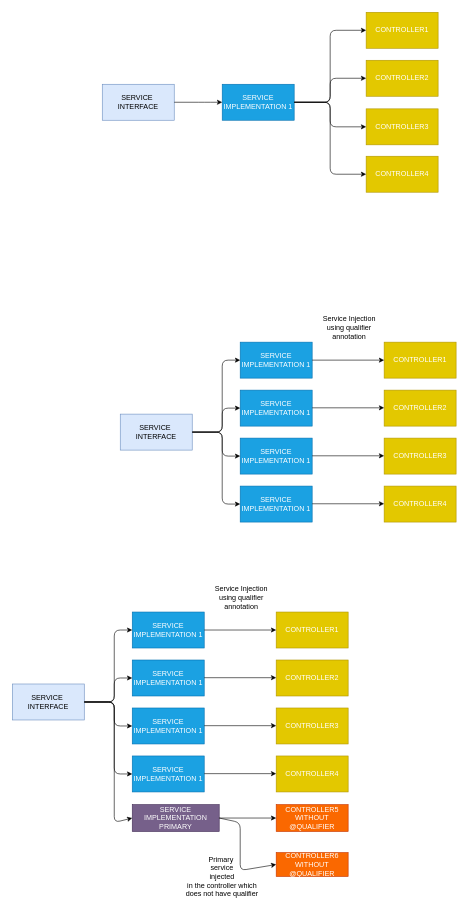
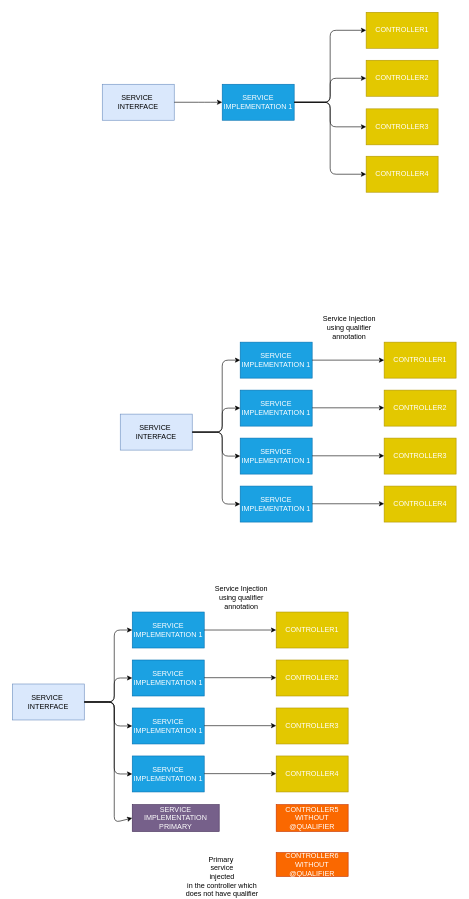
  <mxCell id="0" />
  <mxCell id="1" parent="0" />
  <mxCell id="2" value="" style="group" vertex="1" connectable="0" parent="1"><mxGeometry x="200" y="521" width="560" height="349" as="geometry" /></mxCell>
  <mxCell id="3" value="Service Injection using qualifier&lt;br&gt;annotation" style="text;html=1;strokeColor=none;fillColor=none;align=center;verticalAlign=middle;whiteSpace=wrap;rounded=0;" vertex="1" parent="2"><mxGeometry x="332" width="100" height="49" as="geometry" /></mxCell>
  <mxCell id="4" value="" style="group" vertex="1" connectable="0" parent="2"><mxGeometry y="49" width="560" height="300" as="geometry" /></mxCell>
  <mxCell id="5" value="SERVICE&amp;nbsp;&lt;br&gt;INTERFACE" style="rounded=0;whiteSpace=wrap;html=1;fillColor=#dae8fc;strokeColor=#6c8ebf;" vertex="1" parent="4"><mxGeometry y="120" width="120" height="60" as="geometry" /></mxCell>
  <mxCell id="6" value="SERVICE&lt;br&gt;IMPLEMENTATION 1" style="rounded=0;whiteSpace=wrap;html=1;fillColor=#1ba1e2;strokeColor=#006EAF;fontColor=#ffffff;" vertex="1" parent="4"><mxGeometry x="200" width="120" height="60" as="geometry" /></mxCell>
  <mxCell id="7" value="SERVICE&lt;br&gt;IMPLEMENTATION 1" style="rounded=0;whiteSpace=wrap;html=1;fillColor=#1ba1e2;strokeColor=#006EAF;fontColor=#ffffff;" vertex="1" parent="4"><mxGeometry x="200" y="80" width="120" height="60" as="geometry" /></mxCell>
  <mxCell id="8" value="SERVICE&lt;br&gt;IMPLEMENTATION 1" style="rounded=0;whiteSpace=wrap;html=1;fillColor=#1ba1e2;strokeColor=#006EAF;fontColor=#ffffff;" vertex="1" parent="4"><mxGeometry x="200" y="160" width="120" height="60" as="geometry" /></mxCell>
  <mxCell id="9" value="SERVICE&lt;br&gt;IMPLEMENTATION 1" style="rounded=0;whiteSpace=wrap;html=1;fillColor=#1ba1e2;strokeColor=#006EAF;fontColor=#ffffff;" vertex="1" parent="4"><mxGeometry x="200" y="240" width="120" height="60" as="geometry" /></mxCell>
  <mxCell id="10" value="CONTROLLER1" style="rounded=0;whiteSpace=wrap;html=1;fillColor=#e3c800;strokeColor=#B09500;fontColor=#ffffff;" vertex="1" parent="4"><mxGeometry x="440" width="120" height="60" as="geometry" /></mxCell>
  <mxCell id="11" value="CONTROLLER2" style="rounded=0;whiteSpace=wrap;html=1;fillColor=#e3c800;strokeColor=#B09500;fontColor=#ffffff;" vertex="1" parent="4"><mxGeometry x="440" y="80" width="120" height="60" as="geometry" /></mxCell>
  <mxCell id="12" value="CONTROLLER3" style="rounded=0;whiteSpace=wrap;html=1;fillColor=#e3c800;strokeColor=#B09500;fontColor=#ffffff;" vertex="1" parent="4"><mxGeometry x="440" y="160" width="120" height="60" as="geometry" /></mxCell>
  <mxCell id="13" value="CONTROLLER4" style="rounded=0;whiteSpace=wrap;html=1;fillColor=#e3c800;strokeColor=#B09500;fontColor=#ffffff;" vertex="1" parent="4"><mxGeometry x="440" y="240" width="120" height="60" as="geometry" /></mxCell>
  <mxCell id="14" value="" style="endArrow=classic;html=1;exitX=1;exitY=0.5;exitDx=0;exitDy=0;entryX=0;entryY=0.5;entryDx=0;entryDy=0;" edge="1" parent="4" source="5" target="6"><mxGeometry width="50" height="50" relative="1" as="geometry"><mxPoint x="310" y="150" as="sourcePoint" /><mxPoint x="360" y="100" as="targetPoint" /><Array as="points"><mxPoint x="170" y="150" /><mxPoint x="170" y="30" /></Array></mxGeometry></mxCell>
  <mxCell id="15" value="" style="endArrow=classic;html=1;entryX=0;entryY=0.5;entryDx=0;entryDy=0;" edge="1" parent="4" target="7"><mxGeometry width="50" height="50" relative="1" as="geometry"><mxPoint x="120" y="150" as="sourcePoint" /><mxPoint x="170" y="100" as="targetPoint" /><Array as="points"><mxPoint x="170" y="150" /><mxPoint x="170" y="110" /></Array></mxGeometry></mxCell>
  <mxCell id="16" value="" style="endArrow=classic;html=1;exitX=1;exitY=0.5;exitDx=0;exitDy=0;entryX=0;entryY=0.5;entryDx=0;entryDy=0;" edge="1" parent="4" source="5" target="8"><mxGeometry width="50" height="50" relative="1" as="geometry"><mxPoint x="310" y="150" as="sourcePoint" /><mxPoint x="360" y="100" as="targetPoint" /><Array as="points"><mxPoint x="170" y="150" /><mxPoint x="170" y="190" /></Array></mxGeometry></mxCell>
  <mxCell id="17" value="" style="endArrow=classic;html=1;exitX=1;exitY=0.5;exitDx=0;exitDy=0;entryX=0;entryY=0.5;entryDx=0;entryDy=0;" edge="1" parent="4" source="5" target="9"><mxGeometry width="50" height="50" relative="1" as="geometry"><mxPoint x="310" y="150" as="sourcePoint" /><mxPoint x="360" y="100" as="targetPoint" /><Array as="points"><mxPoint x="170" y="150" /><mxPoint x="170" y="270" /></Array></mxGeometry></mxCell>
  <mxCell id="18" value="" style="endArrow=classic;html=1;exitX=1;exitY=0.5;exitDx=0;exitDy=0;entryX=0;entryY=0.5;entryDx=0;entryDy=0;" edge="1" parent="4" source="6" target="10"><mxGeometry width="50" height="50" relative="1" as="geometry"><mxPoint x="310" y="150" as="sourcePoint" /><mxPoint x="360" y="100" as="targetPoint" /></mxGeometry></mxCell>
  <mxCell id="19" value="" style="endArrow=classic;html=1;exitX=1;exitY=0.5;exitDx=0;exitDy=0;entryX=0;entryY=0.5;entryDx=0;entryDy=0;" edge="1" parent="4"><mxGeometry width="50" height="50" relative="1" as="geometry"><mxPoint x="320" y="109.5" as="sourcePoint" /><mxPoint x="440" y="109.5" as="targetPoint" /></mxGeometry></mxCell>
  <mxCell id="20" value="" style="endArrow=classic;html=1;exitX=1;exitY=0.5;exitDx=0;exitDy=0;entryX=0;entryY=0.5;entryDx=0;entryDy=0;" edge="1" parent="4"><mxGeometry width="50" height="50" relative="1" as="geometry"><mxPoint x="320" y="189.5" as="sourcePoint" /><mxPoint x="440" y="189.5" as="targetPoint" /></mxGeometry></mxCell>
  <mxCell id="21" value="" style="endArrow=classic;html=1;exitX=1;exitY=0.5;exitDx=0;exitDy=0;entryX=0;entryY=0.5;entryDx=0;entryDy=0;" edge="1" parent="4"><mxGeometry width="50" height="50" relative="1" as="geometry"><mxPoint x="320" y="269.5" as="sourcePoint" /><mxPoint x="440" y="269.5" as="targetPoint" /></mxGeometry></mxCell>
  <mxCell id="22" value="" style="group" vertex="1" connectable="0" parent="1"><mxGeometry x="170" y="20" width="560" height="300" as="geometry" /></mxCell>
  <mxCell id="23" value="SERVICE&amp;nbsp;&lt;br&gt;INTERFACE" style="rounded=0;whiteSpace=wrap;html=1;fillColor=#dae8fc;strokeColor=#6c8ebf;" vertex="1" parent="22"><mxGeometry y="120" width="120" height="60" as="geometry" /></mxCell>
  <mxCell id="24" value="SERVICE&lt;br&gt;IMPLEMENTATION 1" style="rounded=0;whiteSpace=wrap;html=1;fillColor=#1ba1e2;strokeColor=#006EAF;fontColor=#ffffff;" vertex="1" parent="22"><mxGeometry x="200" y="120" width="120" height="60" as="geometry" /></mxCell>
  <mxCell id="25" value="CONTROLLER1" style="rounded=0;whiteSpace=wrap;html=1;fillColor=#e3c800;strokeColor=#B09500;fontColor=#ffffff;" vertex="1" parent="22"><mxGeometry x="440" width="120" height="60" as="geometry" /></mxCell>
  <mxCell id="26" value="CONTROLLER2" style="rounded=0;whiteSpace=wrap;html=1;fillColor=#e3c800;strokeColor=#B09500;fontColor=#ffffff;" vertex="1" parent="22"><mxGeometry x="440" y="80" width="120" height="60" as="geometry" /></mxCell>
  <mxCell id="27" value="" style="endArrow=classic;html=1;exitX=1;exitY=0.5;exitDx=0;exitDy=0;entryX=0;entryY=0.5;entryDx=0;entryDy=0;" edge="1" parent="22" source="23" target="24"><mxGeometry width="50" height="50" relative="1" as="geometry"><mxPoint x="310" y="150" as="sourcePoint" /><mxPoint x="360" y="100" as="targetPoint" /><Array as="points"><mxPoint x="170" y="150" /></Array></mxGeometry></mxCell>
  <mxCell id="28" value="" style="endArrow=classic;html=1;exitX=1;exitY=0.5;exitDx=0;exitDy=0;entryX=0;entryY=0.5;entryDx=0;entryDy=0;" edge="1" parent="22" source="24" target="25"><mxGeometry width="50" height="50" relative="1" as="geometry"><mxPoint x="310" y="150" as="sourcePoint" /><mxPoint x="360" y="100" as="targetPoint" /><Array as="points"><mxPoint x="380" y="150" /><mxPoint x="380" y="30" /></Array></mxGeometry></mxCell>
  <mxCell id="29" value="CONTROLLER3" style="rounded=0;whiteSpace=wrap;html=1;fillColor=#e3c800;strokeColor=#B09500;fontColor=#ffffff;" vertex="1" parent="22"><mxGeometry x="440" y="161" width="120" height="60" as="geometry" /></mxCell>
  <mxCell id="30" value="CONTROLLER4" style="rounded=0;whiteSpace=wrap;html=1;fillColor=#e3c800;strokeColor=#B09500;fontColor=#ffffff;" vertex="1" parent="22"><mxGeometry x="440" y="240" width="120" height="60" as="geometry" /></mxCell>
  <mxCell id="31" value="" style="endArrow=classic;html=1;entryX=0;entryY=0.5;entryDx=0;entryDy=0;exitX=1;exitY=0.5;exitDx=0;exitDy=0;" edge="1" parent="22" source="24" target="26"><mxGeometry width="50" height="50" relative="1" as="geometry"><mxPoint x="200" y="181" as="sourcePoint" /><mxPoint x="250" y="131" as="targetPoint" /><Array as="points"><mxPoint x="380" y="150" /><mxPoint x="380" y="110" /></Array></mxGeometry></mxCell>
  <mxCell id="32" value="" style="endArrow=classic;html=1;entryX=0;entryY=0.5;entryDx=0;entryDy=0;exitX=1;exitY=0.5;exitDx=0;exitDy=0;" edge="1" parent="22" source="24" target="29"><mxGeometry width="50" height="50" relative="1" as="geometry"><mxPoint x="200" y="181" as="sourcePoint" /><mxPoint x="250" y="131" as="targetPoint" /><Array as="points"><mxPoint x="380" y="150" /><mxPoint x="380" y="191" /></Array></mxGeometry></mxCell>
  <mxCell id="33" value="" style="endArrow=classic;html=1;entryX=0;entryY=0.5;entryDx=0;entryDy=0;exitX=1;exitY=0.5;exitDx=0;exitDy=0;" edge="1" parent="22" source="24" target="30"><mxGeometry width="50" height="50" relative="1" as="geometry"><mxPoint x="200" y="181" as="sourcePoint" /><mxPoint x="250" y="131" as="targetPoint" /><Array as="points"><mxPoint x="380" y="150" /><mxPoint x="380" y="270" /></Array></mxGeometry></mxCell>
  <mxCell id="34" value="" style="group" vertex="1" connectable="0" parent="1"><mxGeometry x="20" y="971" width="560" height="349" as="geometry" /></mxCell>
  <mxCell id="35" value="Service Injection using qualifier&lt;br&gt;annotation" style="text;html=1;strokeColor=none;fillColor=none;align=center;verticalAlign=middle;whiteSpace=wrap;rounded=0;" vertex="1" parent="34"><mxGeometry x="332" width="100" height="49" as="geometry" /></mxCell>
  <mxCell id="36" value="" style="group" vertex="1" connectable="0" parent="34"><mxGeometry y="49" width="560" height="300" as="geometry" /></mxCell>
  <mxCell id="37" value="SERVICE&amp;nbsp;&lt;br&gt;INTERFACE" style="rounded=0;whiteSpace=wrap;html=1;fillColor=#dae8fc;strokeColor=#6c8ebf;" vertex="1" parent="36"><mxGeometry y="120" width="120" height="60" as="geometry" /></mxCell>
  <mxCell id="38" value="SERVICE&lt;br&gt;IMPLEMENTATION 1" style="rounded=0;whiteSpace=wrap;html=1;fillColor=#1ba1e2;strokeColor=#006EAF;fontColor=#ffffff;" vertex="1" parent="36"><mxGeometry x="200" width="120" height="60" as="geometry" /></mxCell>
  <mxCell id="39" value="SERVICE&lt;br&gt;IMPLEMENTATION 1" style="rounded=0;whiteSpace=wrap;html=1;fillColor=#1ba1e2;strokeColor=#006EAF;fontColor=#ffffff;" vertex="1" parent="36"><mxGeometry x="200" y="80" width="120" height="60" as="geometry" /></mxCell>
  <mxCell id="40" value="SERVICE&lt;br&gt;IMPLEMENTATION 1" style="rounded=0;whiteSpace=wrap;html=1;fillColor=#1ba1e2;strokeColor=#006EAF;fontColor=#ffffff;" vertex="1" parent="36"><mxGeometry x="200" y="160" width="120" height="60" as="geometry" /></mxCell>
  <mxCell id="41" value="SERVICE&lt;br&gt;IMPLEMENTATION 1" style="rounded=0;whiteSpace=wrap;html=1;fillColor=#1ba1e2;strokeColor=#006EAF;fontColor=#ffffff;" vertex="1" parent="36"><mxGeometry x="200" y="240" width="120" height="60" as="geometry" /></mxCell>
  <mxCell id="42" value="CONTROLLER1" style="rounded=0;whiteSpace=wrap;html=1;fillColor=#e3c800;strokeColor=#B09500;fontColor=#ffffff;" vertex="1" parent="36"><mxGeometry x="440" width="120" height="60" as="geometry" /></mxCell>
  <mxCell id="43" value="CONTROLLER2" style="rounded=0;whiteSpace=wrap;html=1;fillColor=#e3c800;strokeColor=#B09500;fontColor=#ffffff;" vertex="1" parent="36"><mxGeometry x="440" y="80" width="120" height="60" as="geometry" /></mxCell>
  <mxCell id="44" value="CONTROLLER3" style="rounded=0;whiteSpace=wrap;html=1;fillColor=#e3c800;strokeColor=#B09500;fontColor=#ffffff;" vertex="1" parent="36"><mxGeometry x="440" y="160" width="120" height="60" as="geometry" /></mxCell>
  <mxCell id="45" value="CONTROLLER4" style="rounded=0;whiteSpace=wrap;html=1;fillColor=#e3c800;strokeColor=#B09500;fontColor=#ffffff;" vertex="1" parent="36"><mxGeometry x="440" y="240" width="120" height="60" as="geometry" /></mxCell>
  <mxCell id="46" value="" style="endArrow=classic;html=1;exitX=1;exitY=0.5;exitDx=0;exitDy=0;entryX=0;entryY=0.5;entryDx=0;entryDy=0;" edge="1" parent="36" source="37" target="38"><mxGeometry width="50" height="50" relative="1" as="geometry"><mxPoint x="310" y="150" as="sourcePoint" /><mxPoint x="360" y="100" as="targetPoint" /><Array as="points"><mxPoint x="170" y="150" /><mxPoint x="170" y="30" /></Array></mxGeometry></mxCell>
  <mxCell id="47" value="" style="endArrow=classic;html=1;entryX=0;entryY=0.5;entryDx=0;entryDy=0;" edge="1" parent="36" target="39"><mxGeometry width="50" height="50" relative="1" as="geometry"><mxPoint x="120" y="150" as="sourcePoint" /><mxPoint x="170" y="100" as="targetPoint" /><Array as="points"><mxPoint x="170" y="150" /><mxPoint x="170" y="110" /></Array></mxGeometry></mxCell>
  <mxCell id="48" value="" style="endArrow=classic;html=1;exitX=1;exitY=0.5;exitDx=0;exitDy=0;entryX=0;entryY=0.5;entryDx=0;entryDy=0;" edge="1" parent="36" source="37" target="40"><mxGeometry width="50" height="50" relative="1" as="geometry"><mxPoint x="310" y="150" as="sourcePoint" /><mxPoint x="360" y="100" as="targetPoint" /><Array as="points"><mxPoint x="170" y="150" /><mxPoint x="170" y="190" /></Array></mxGeometry></mxCell>
  <mxCell id="49" value="" style="endArrow=classic;html=1;exitX=1;exitY=0.5;exitDx=0;exitDy=0;entryX=0;entryY=0.5;entryDx=0;entryDy=0;" edge="1" parent="36" source="37" target="41"><mxGeometry width="50" height="50" relative="1" as="geometry"><mxPoint x="310" y="150" as="sourcePoint" /><mxPoint x="360" y="100" as="targetPoint" /><Array as="points"><mxPoint x="170" y="150" /><mxPoint x="170" y="270" /></Array></mxGeometry></mxCell>
  <mxCell id="50" value="" style="endArrow=classic;html=1;exitX=1;exitY=0.5;exitDx=0;exitDy=0;entryX=0;entryY=0.5;entryDx=0;entryDy=0;" edge="1" parent="36" source="38" target="42"><mxGeometry width="50" height="50" relative="1" as="geometry"><mxPoint x="310" y="150" as="sourcePoint" /><mxPoint x="360" y="100" as="targetPoint" /></mxGeometry></mxCell>
  <mxCell id="51" value="" style="endArrow=classic;html=1;exitX=1;exitY=0.5;exitDx=0;exitDy=0;entryX=0;entryY=0.5;entryDx=0;entryDy=0;" edge="1" parent="36"><mxGeometry width="50" height="50" relative="1" as="geometry"><mxPoint x="320" y="109.5" as="sourcePoint" /><mxPoint x="440" y="109.5" as="targetPoint" /></mxGeometry></mxCell>
  <mxCell id="52" value="" style="endArrow=classic;html=1;exitX=1;exitY=0.5;exitDx=0;exitDy=0;entryX=0;entryY=0.5;entryDx=0;entryDy=0;" edge="1" parent="36"><mxGeometry width="50" height="50" relative="1" as="geometry"><mxPoint x="320" y="189.5" as="sourcePoint" /><mxPoint x="440" y="189.5" as="targetPoint" /></mxGeometry></mxCell>
  <mxCell id="53" value="" style="endArrow=classic;html=1;exitX=1;exitY=0.5;exitDx=0;exitDy=0;entryX=0;entryY=0.5;entryDx=0;entryDy=0;" edge="1" parent="36"><mxGeometry width="50" height="50" relative="1" as="geometry"><mxPoint x="320" y="269.5" as="sourcePoint" /><mxPoint x="440" y="269.5" as="targetPoint" /></mxGeometry></mxCell>
  <mxCell id="54" value="SERVICE&lt;br&gt;IMPLEMENTATION&lt;br&gt;PRIMARY" style="rounded=0;whiteSpace=wrap;html=1;fillColor=#76608a;strokeColor=#432D57;fontColor=#ffffff;" vertex="1" parent="1"><mxGeometry x="220" y="1341" width="145" height="45" as="geometry" /></mxCell>
  <mxCell id="55" value="CONTROLLER5&lt;br&gt;WITHOUT&lt;br&gt;@QUALIFIER" style="rounded=0;whiteSpace=wrap;html=1;fillColor=#fa6800;strokeColor=#C73500;fontColor=#ffffff;" vertex="1" parent="1"><mxGeometry x="460" y="1341" width="120" height="45" as="geometry" /></mxCell>
  <mxCell id="56" value="CONTROLLER6&lt;br&gt;WITHOUT&lt;br&gt;@QUALIFIER" style="rounded=0;whiteSpace=wrap;html=1;fillColor=#fa6800;strokeColor=#C73500;fontColor=#ffffff;" vertex="1" parent="1"><mxGeometry x="460" y="1421" width="120" height="40" as="geometry" /></mxCell>
  <mxCell id="57" value="" style="endArrow=classic;html=1;exitX=1;exitY=0.5;exitDx=0;exitDy=0;entryX=0;entryY=0.5;entryDx=0;entryDy=0;" edge="1" parent="1" source="37" target="54"><mxGeometry width="50" height="50" relative="1" as="geometry"><mxPoint x="380" y="1331" as="sourcePoint" /><mxPoint x="430" y="1281" as="targetPoint" /><Array as="points"><mxPoint x="190" y="1170" /><mxPoint x="190" y="1371" /></Array></mxGeometry></mxCell>
- <mxCell id="58" value="" style="endArrow=classic;html=1;exitX=1;exitY=0.5;exitDx=0;exitDy=0;entryX=0;entryY=0.5;entryDx=0;entryDy=0;" edge="1" parent="1" source="54" target="55"><mxGeometry width="50" height="50" relative="1" as="geometry"><mxPoint x="380" y="1331" as="sourcePoint" /><mxPoint x="430" y="1281" as="targetPoint" /></mxGeometry></mxCell>
- <mxCell id="59" value="" style="endArrow=classic;html=1;exitX=1;exitY=0.5;exitDx=0;exitDy=0;entryX=0;entryY=0.5;entryDx=0;entryDy=0;" edge="1" parent="1" source="54" target="56"><mxGeometry width="50" height="50" relative="1" as="geometry"><mxPoint x="380" y="1331" as="sourcePoint" /><mxPoint x="430" y="1281" as="targetPoint" /><Array as="points"><mxPoint x="400" y="1371" /><mxPoint x="400" y="1451" /></Array></mxGeometry></mxCell>
  <mxCell id="60" value="Primary&amp;nbsp;&lt;br&gt;service&lt;br&gt;injected&lt;br&gt;in the controller which does not have qualifier" style="text;html=1;strokeColor=none;fillColor=none;align=center;verticalAlign=middle;whiteSpace=wrap;rounded=0;" vertex="1" parent="1"><mxGeometry x="300" y="1451" width="140" height="20" as="geometry" /></mxCell>
